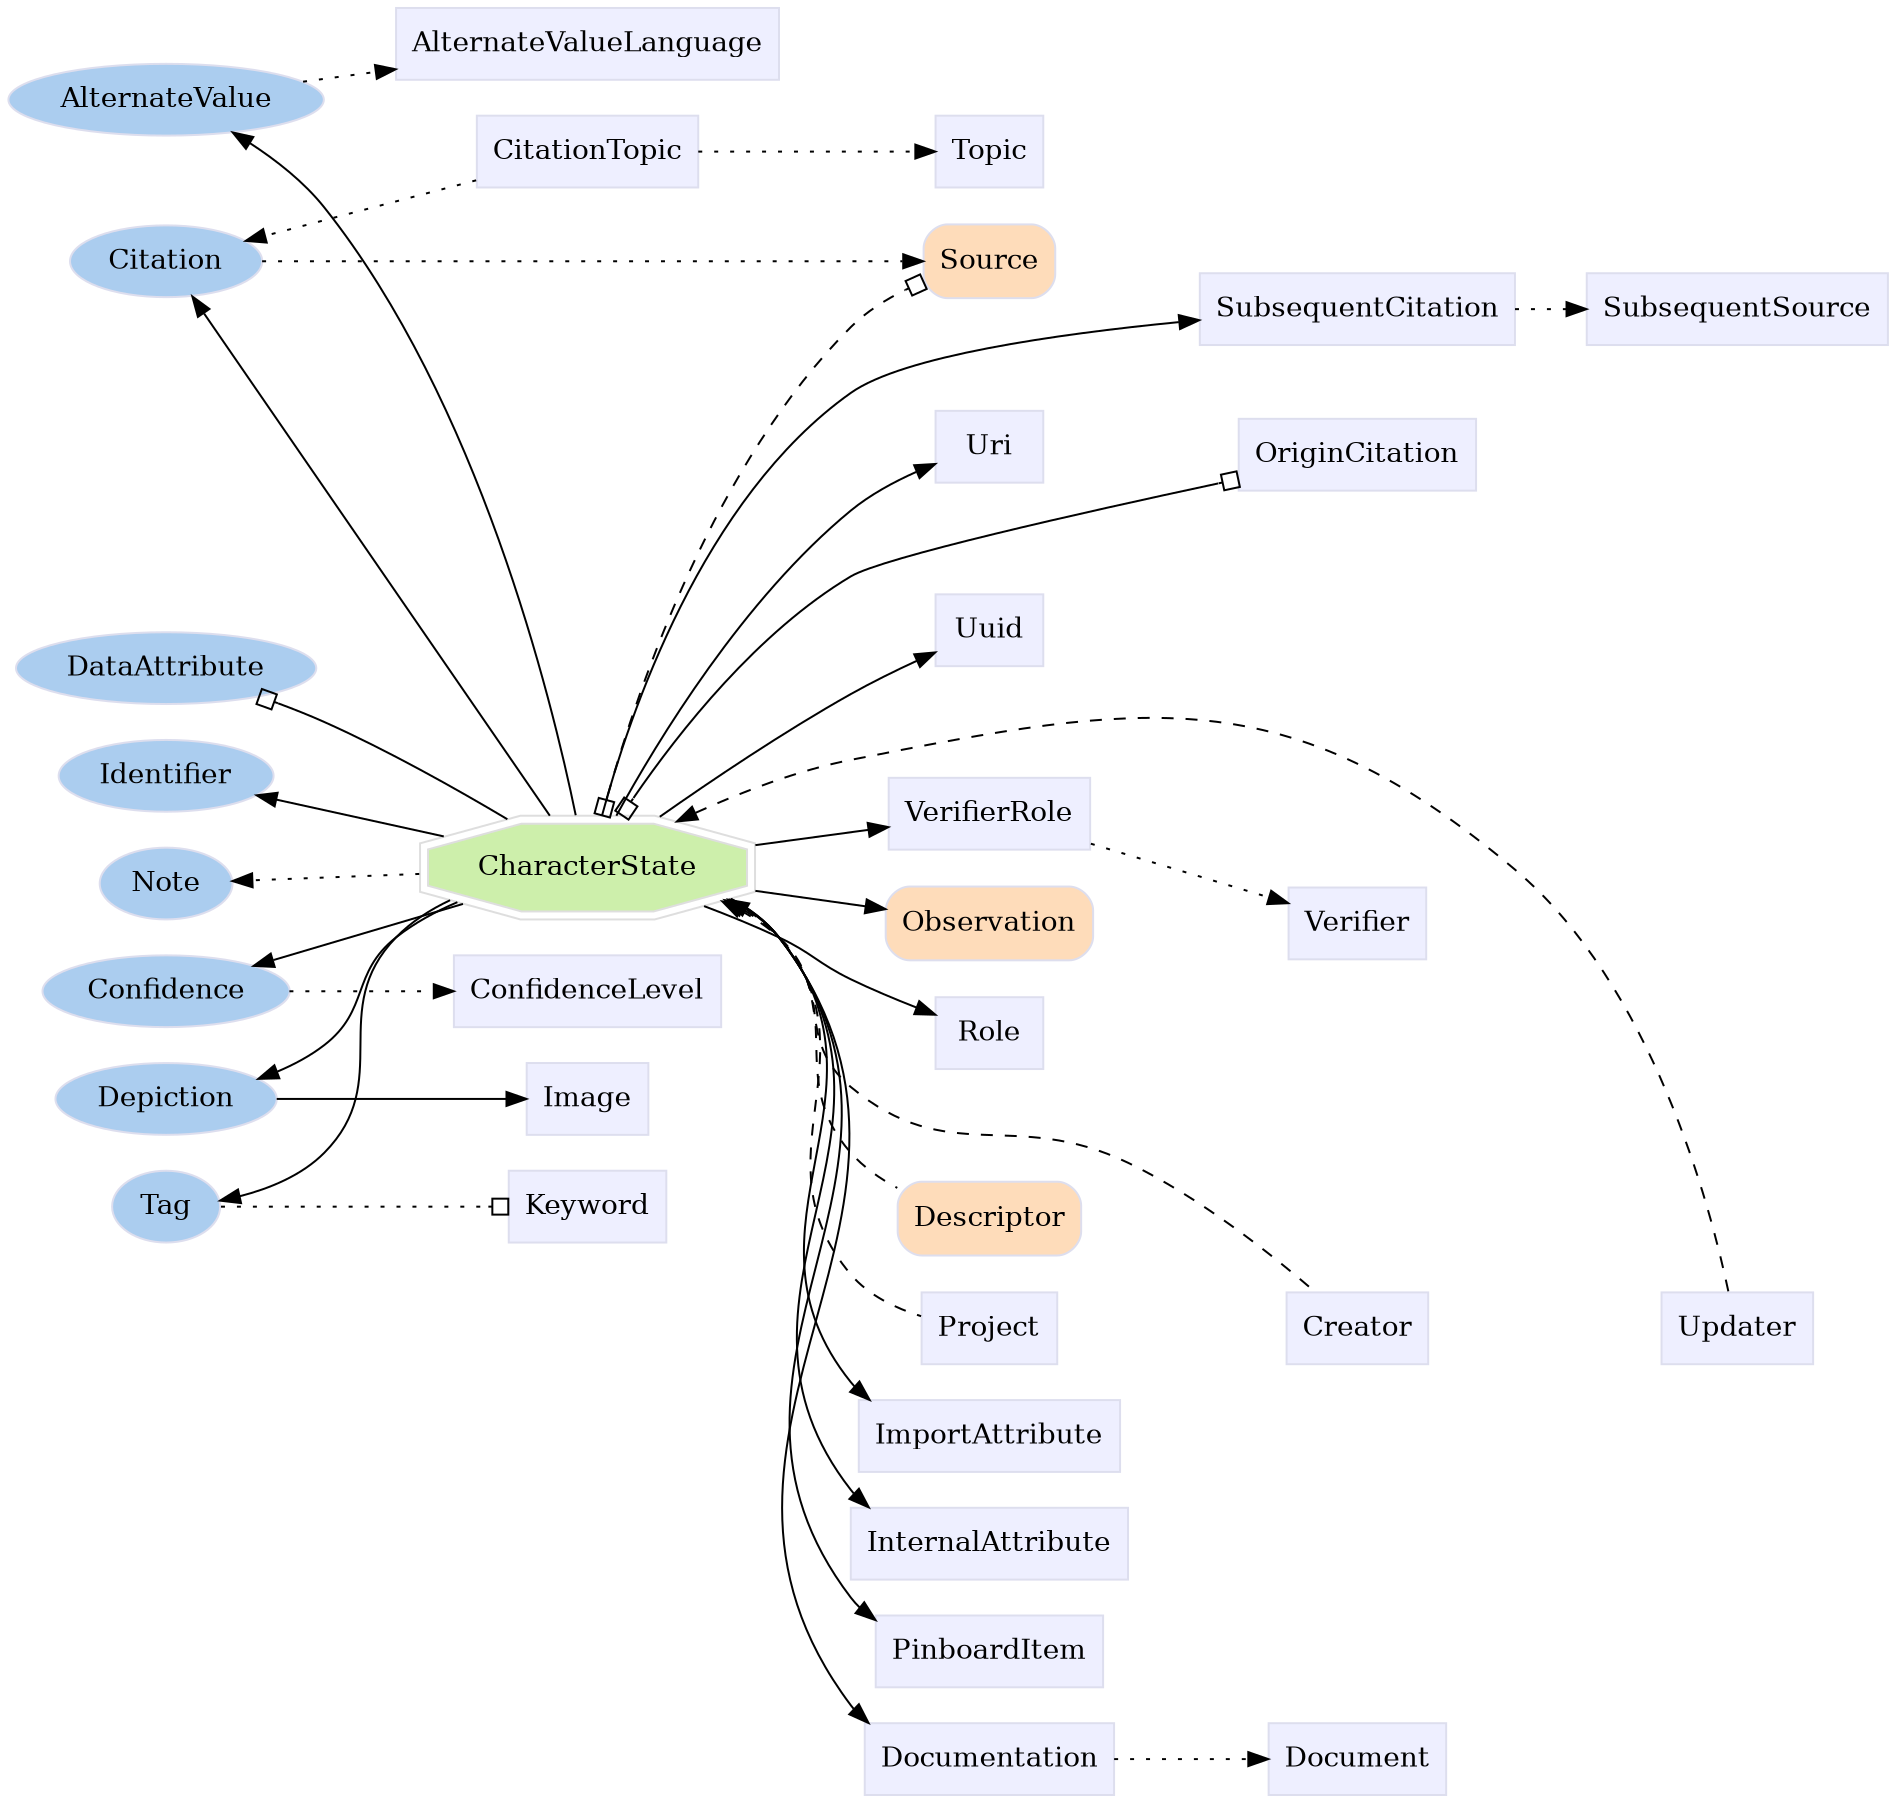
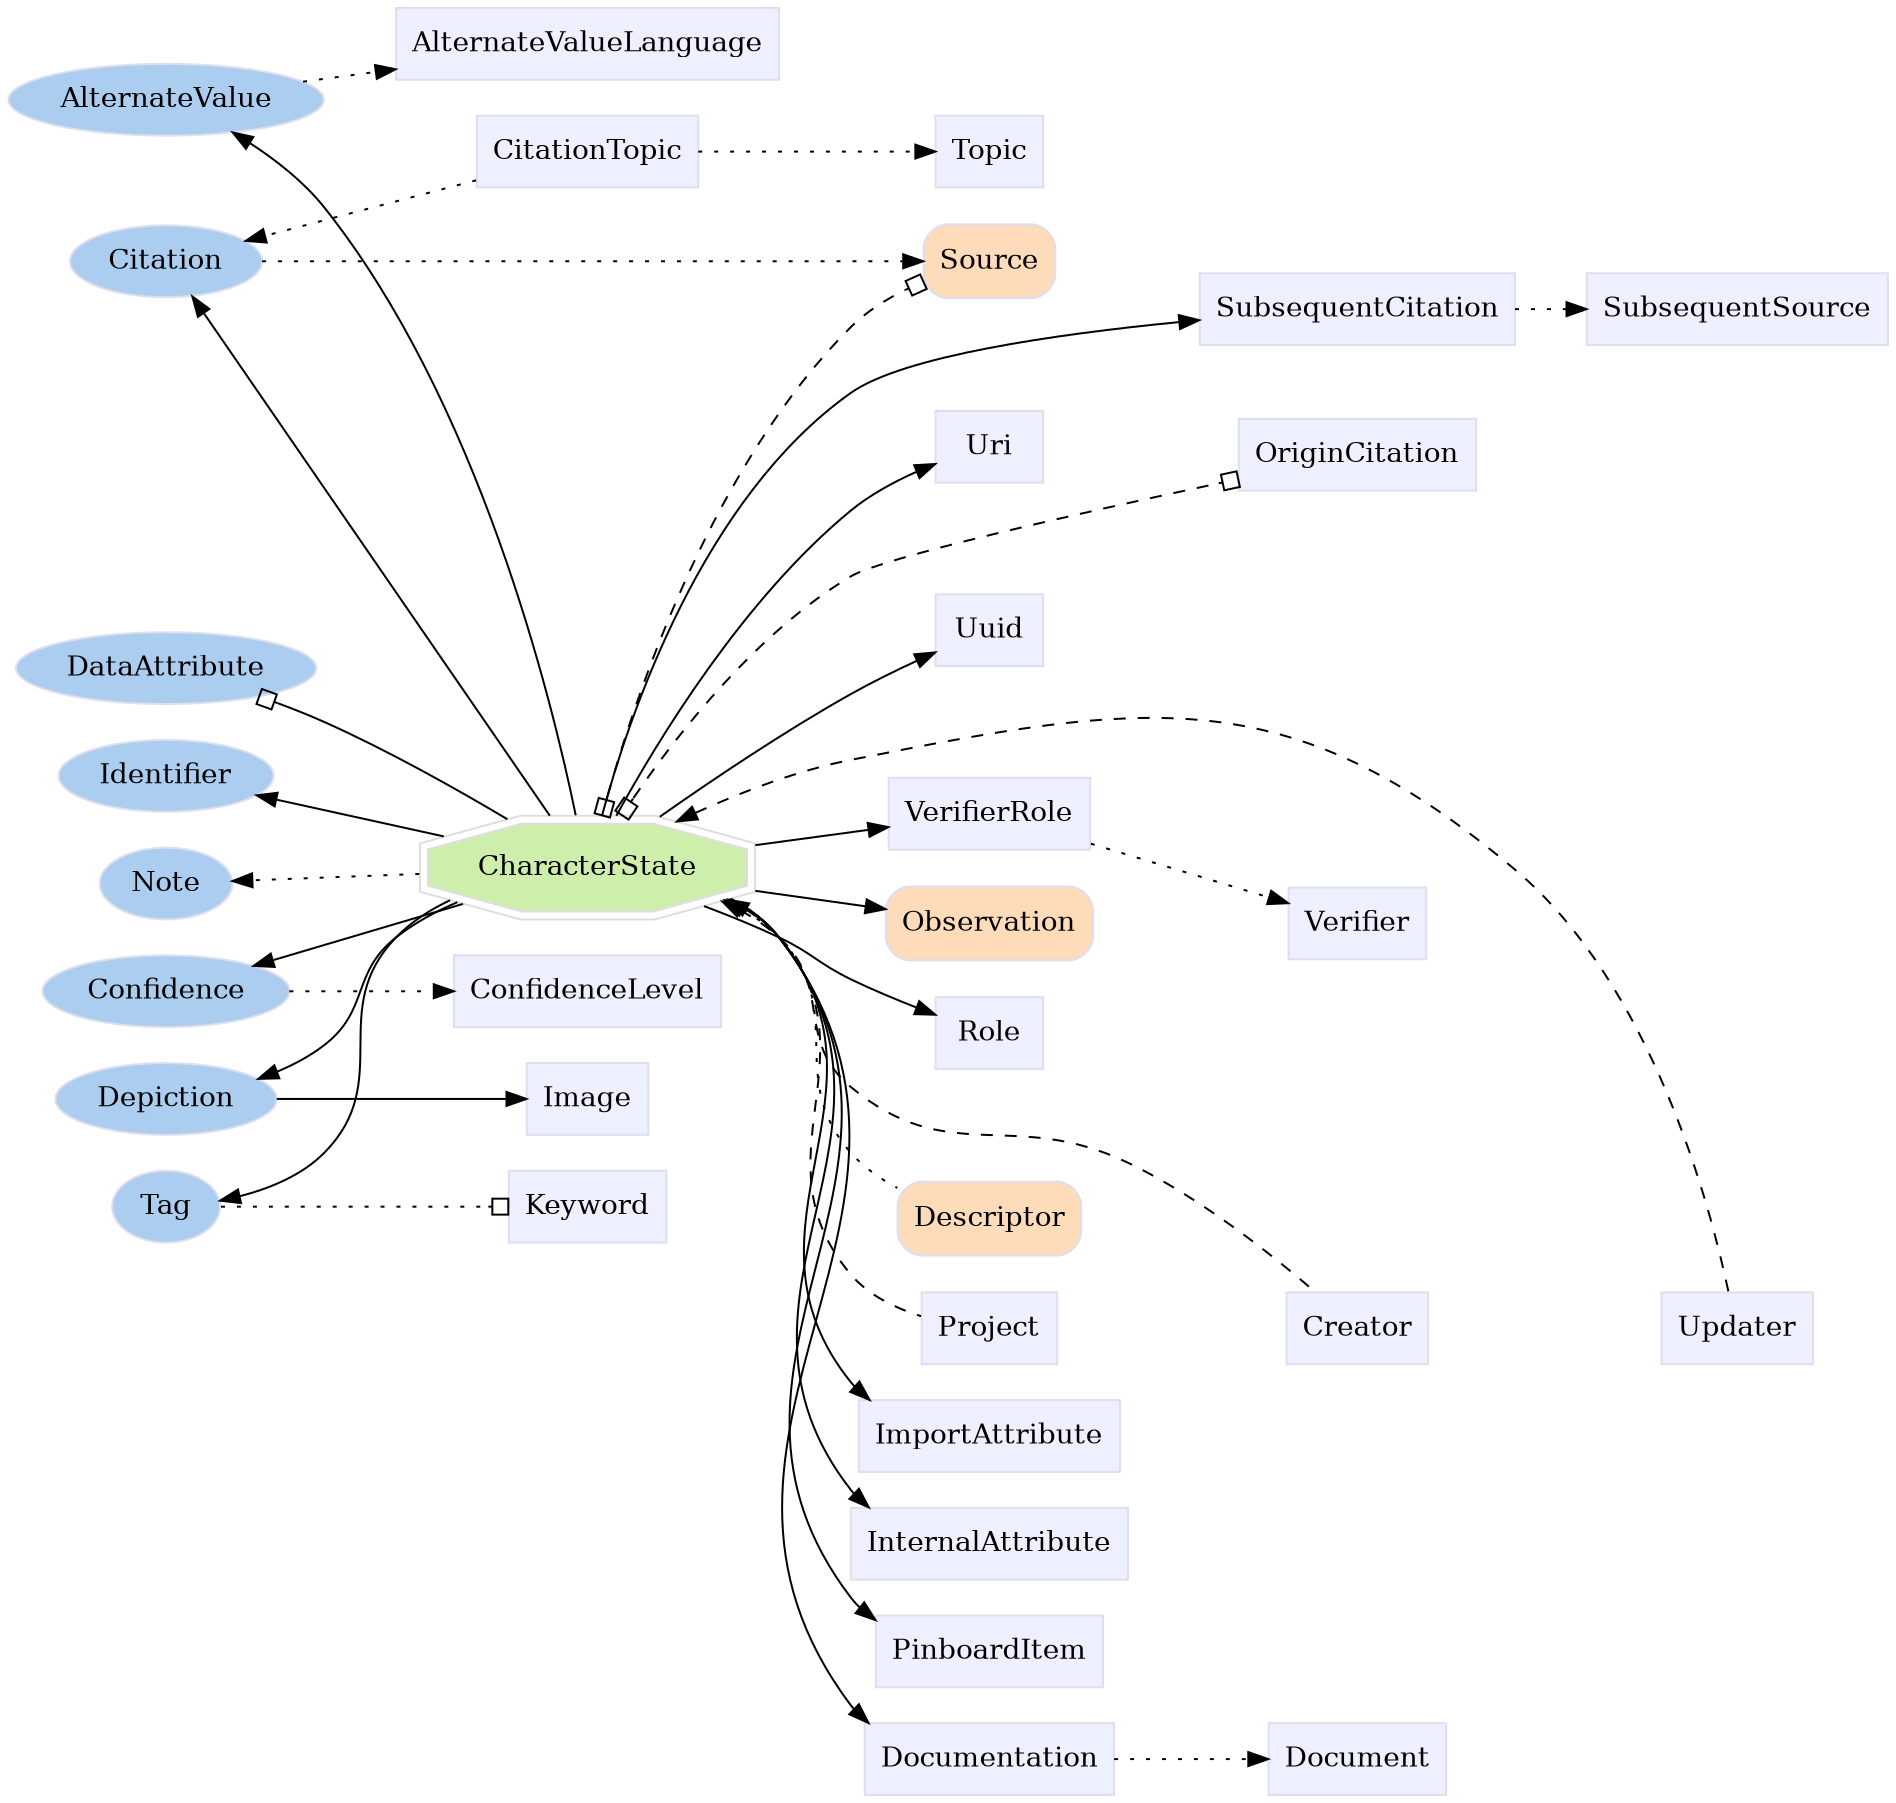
  digraph {
    rankdir=LR
    node [color="#dddeee" fillcolor="#eeefff" group=supporting shape=box style=filled]
    n1 [fillcolor="#abcdef" group=annotator height=0.5 label=AlternateValue shape=oval width=1.8387]
    n2 [fillcolor="#abcdef" group=annotator height=0.5 label=Citation shape=oval width=1.1279]
    n3 [fillcolor="#abcdef" group=annotator height=0.5 label=Confidence shape=oval width=1.4833]
    n4 [fillcolor="#abcdef" group=annotator height=0.5 label=DataAttribute shape=oval width=1.7108]
    n5 [fillcolor="#abcdef" group=annotator height=0.5 label=Depiction shape=oval width=1.3127]
    n6 [fillcolor="#abcdef" group=annotator height=0.5 label=Identifier shape=oval width=1.2558]
    n7 [fillcolor="#abcdef" group=annotator height=0.5 label=Tag shape=oval width=0.75]
    n8 [fillcolor="#abcdef" group=annotator height=0.5 label=Note shape=oval width=0.80088]
    n9 [fillcolor="#fedcba" group=core height=0.51389 label=Observation shape=Mrecord width=1.1389]
    n10 [fillcolor="#fedcba" group=core height=0.51389 label=Source shape=Mrecord width=0.75]
    n11 [fillcolor="#fedcba" group=core height=0.51389 label=Descriptor shape=Mrecord width=1.0139]
    n12 [color="#dedede" fillcolor="#cdefab" group=target height=0.61111 label=CharacterState shape=doubleoctagon width=2.0705]
    n13 [height=0.5 label=AlternateValueLanguage width=2.0868]
    n14 [height=0.5 label=CitationTopic width=1.2639]
    n15 [height=0.5 label=ConfidenceLevel width=1.5139]
    n16 [height=0.5 label=Documentation width=1.3889]
    n17 [height=0.5 label=Document width=1.0139]
    n18 [height=0.5 label=Image width=0.75]
    n19 [height=0.5 label=ImportAttribute width=1.4201]
    n20 [height=0.5 label=InternalAttribute width=1.4826]
    n21 [height=0.5 label=Keyword width=0.92014]
    n22 [height=0.5 label=PinboardItem width=1.2535]
    n23 [height=0.5 label=Role width=0.75]
    n24 [height=0.5 label=SubsequentCitation width=1.691]
    n25 [height=0.5 label=SubsequentSource width=1.6076]
    n26 [height=0.5 label=Topic width=0.75]
    n27 [height=0.5 label=Uri width=0.75]
    n28 [height=0.5 label=Uuid width=0.75]
    n29 [height=0.5 label=VerifierRole width=1.1493]
    n30 [height=0.5 label=Verifier width=0.79514]
    n31 [height=0.5 label=Creator width=0.78472]
    n32 [height=0.5 label=Project width=0.75347]
    n33 [height=0.5 label=Updater width=0.82639]
    n34 [height=0.5 label=OriginCitation width=1.316]
    subgraph sub_1 {
      rank=min
      n1
      n2
      n3
      n4
      n5
      n6
      n7
      n8
    }
    subgraph sub_2 {
      n9
      n10
      n11
    }
    subgraph sub_3 {
      n12
      n13
      n14
      n15
      n16
      n17
      n18
      n19
      n20
      n21
      n22
      n23
      n24
      n25
      n26
      n27
      n28
      n29
      n30
      n31
      n32
      n33
      n34
    }
    n1 -> n13 [style=dotted]
    n2 -> n10 [style=dotted]
    n3 -> n15 [style=dotted]
    n5 -> n18 [style=solid]
    n7 -> n21 [arrowhead=obox style=dotted]
    n10 -> n24 [style=invis]
    n10 -> n34 [style=invis]
    n12 -> n1
    n12 -> n2
    n12 -> n3
    n12 -> n4 [arrowhead=obox]
    n12 -> n5
    n12 -> n6
    n12 -> n7
    n12 -> n8 [style=dotted]
    n12 -> n9
    n12 -> n10 [arrowhead=obox arrowtail=obox dir=both style=dashed]
-   n12 -> n11 [dir=back style=dashed]
+   n12 -> n11 [dir=back style=dotted]
    n12 -> n16
    n12 -> n19
    n12 -> n20
    n12 -> n22
    n12 -> n23
    n12 -> n24
    n12 -> n27
    n12 -> n28
    n12 -> n29
    n12 -> n31 [dir=back style=dashed]
    n12 -> n32 [dir=back style=dashed]
    n12 -> n33 [dir=back style=dashed]
-   n12 -> n34 [arrowhead=obox arrowtail=obox dir=both]
+   n12 -> n34 [arrowhead=obox arrowtail=obox dir=both style=dashed]
    n14 -> n2 [style=dotted]
    n14 -> n26 [style=dotted]
    n16 -> n17 [style=dotted]
    n23 -> n30 [style=invis]
    n24 -> n25 [style=dotted]
    n29 -> n30 [style=dotted]
    n31 -> n33 [style=invis]
    n32 -> n31 [style=invis]
  }
